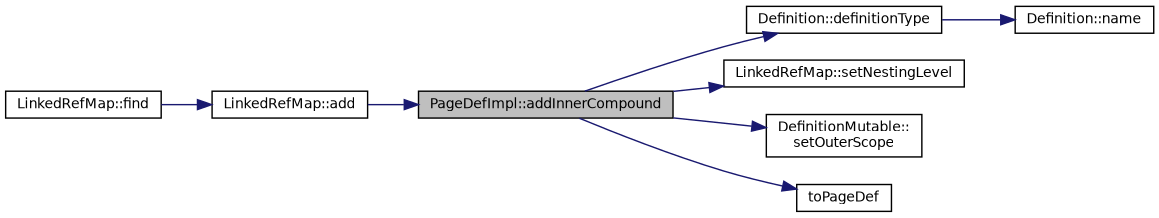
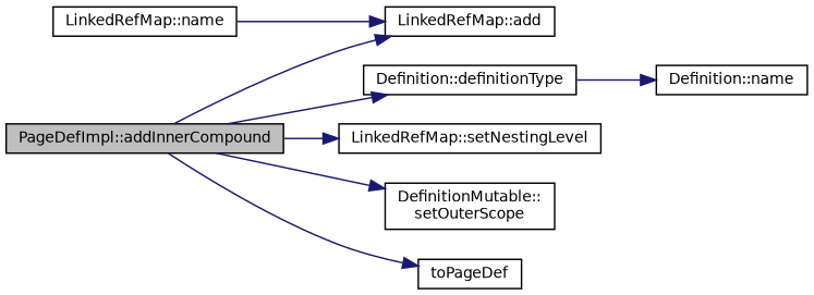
  digraph {
    rankdir=LR
    node [color=black fillcolor=white fontname=Helvetica fontsize=10 shape=record style=filled]
    edge [color=midnightblue fontname=Helvetica fontsize=10 labelfontname=Helvetica labelfontsize=10 style=solid]
    n1 [fillcolor=grey75 fontcolor=black height=0.2 label="PageDefImpl::addInnerCompound" width=0.4]
    n2 [height=0.2 label="LinkedRefMap::add" width=0.4]
    n3 [height=0.2 label="Definition::definitionType" width=0.4]
    n4 [height=0.2 label="LinkedRefMap::setNestingLevel" width=0.4]
    n5 [height=0.2 label="DefinitionMutable::\lsetOuterScope" width=0.4]
    n6 [height=0.2 label=toPageDef width=0.4]
    n7 [height=0.2 label="Definition::name" width=0.4]
-   n8 [height=0.2 label="LinkedRefMap::find" width=0.4]
-   n2 -> n1
+   n8 [height=0.2 label="LinkedRefMap::name" width=0.4]
+   n1 -> n2
    n1 -> n3
    n1 -> n4
    n1 -> n5
    n1 -> n6
    n3 -> n7
    n8 -> n2
  }
